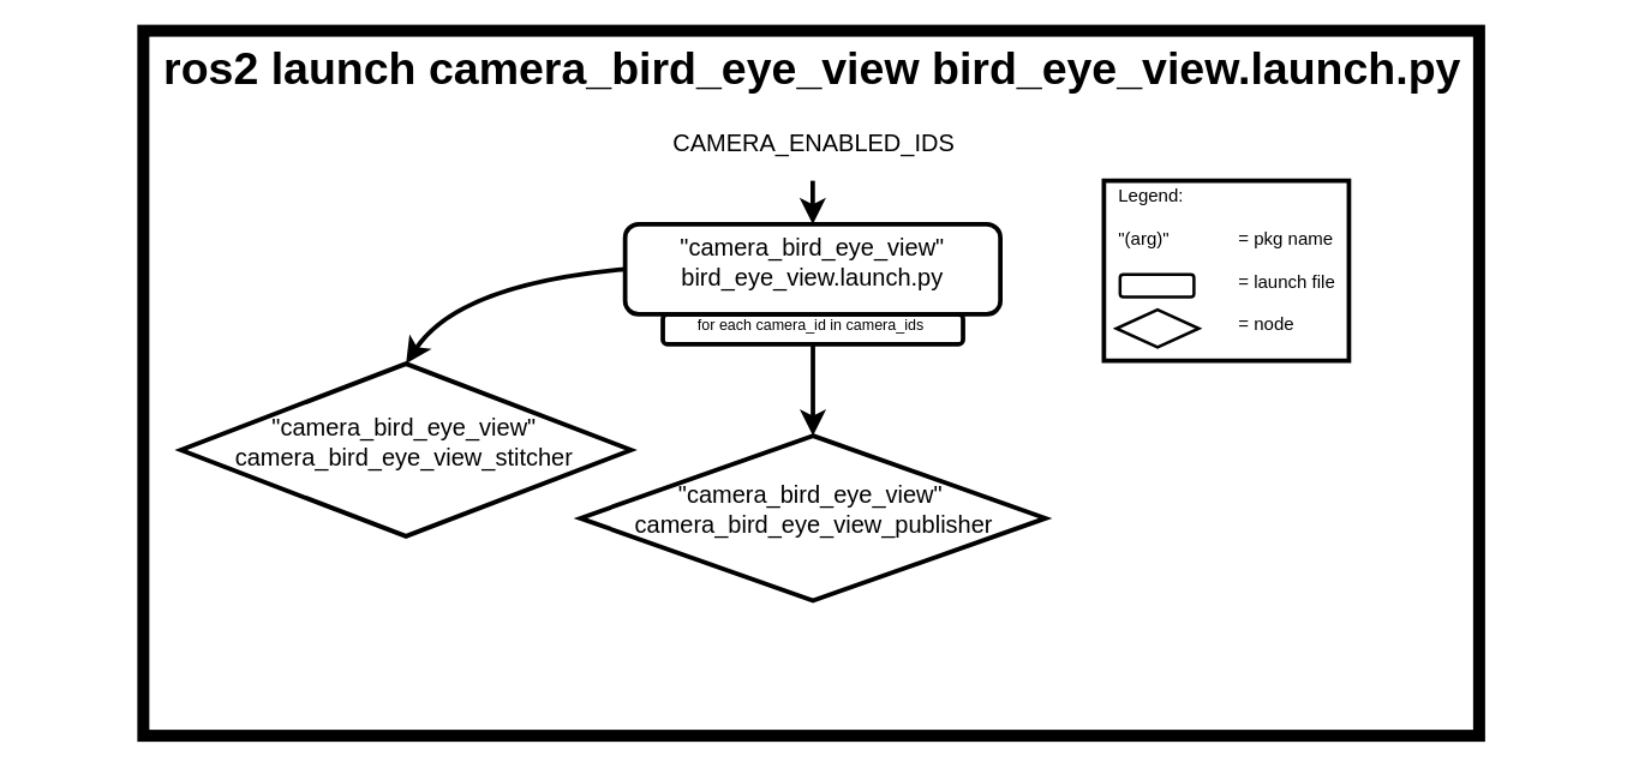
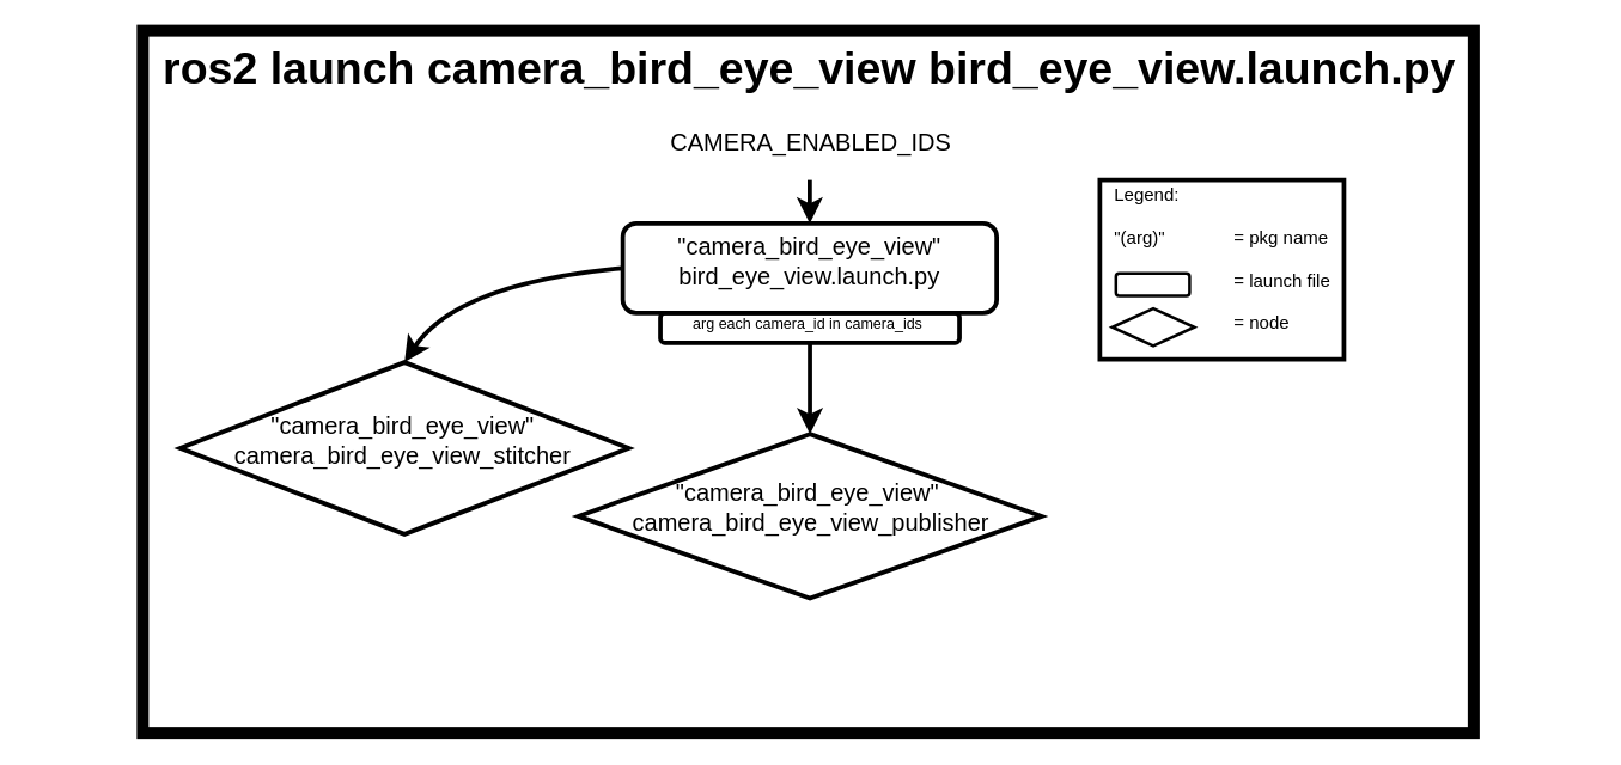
  <mxCell id="0" />
  <mxCell id="1" parent="0" />
  <mxCell id="2" value="" style="rounded=0;whiteSpace=wrap;html=1;fillColor=light-dark(#FFFFFF,#FFFFFF);strokeWidth=8;strokeColor=light-dark(#000000,#000000);" vertex="1" parent="1"><mxGeometry x="95" y="20" width="890" height="470" as="geometry" /></mxCell>
  <mxCell id="3" value="&lt;h1&gt;&lt;font style=&quot;color: light-dark(rgb(0, 0, 0), rgb(0, 0, 0)); font-size: 30px;&quot;&gt;ros2 launch camera_bird_eye_view bird_eye_view.launch.py&lt;/font&gt;&lt;/h1&gt;" style="text;html=1;align=center;verticalAlign=middle;whiteSpace=wrap;rounded=0;fontSize=16;" parent="1" vertex="1"><mxGeometry x="20.13" y="30" width="1041.75" height="30" as="geometry" /></mxCell>
  <mxCell id="4" value="" style="rounded=1;whiteSpace=wrap;html=1;fillColor=none;strokeColor=light-dark(#000000,#000000);strokeWidth=3;" parent="1" vertex="1"><mxGeometry x="416" y="149" width="250" height="60" as="geometry" /></mxCell>
  <mxCell id="5" value="&lt;div align=&quot;center&quot;&gt;&lt;span style=&quot;color: light-dark(rgb(0, 0, 0), rgb(0, 0, 0));&quot;&gt;&quot;camera_bird_eye_view&quot;&lt;/span&gt;&lt;/div&gt;&lt;div align=&quot;center&quot;&gt;&lt;span style=&quot;color: light-dark(rgb(0, 0, 0), rgb(0, 0, 0));&quot;&gt;bird_eye_view.launch.py&lt;/span&gt;&lt;/div&gt;" style="text;strokeColor=none;fillColor=none;html=1;align=center;verticalAlign=middle;whiteSpace=wrap;rounded=0;fontSize=16;" parent="1" vertex="1"><mxGeometry x="489.25" y="159" width="103.75" height="30" as="geometry" /></mxCell>
  <mxCell id="6" value="" style="endArrow=classic;html=1;rounded=0;fontSize=12;startSize=8;endSize=8;curved=1;strokeColor=light-dark(#000000,#000000);entryX=0.5;entryY=0;entryDx=0;entryDy=0;exitX=0;exitY=0.5;exitDx=0;exitDy=0;strokeWidth=3;" parent="1" source="4" target="7" edge="1"><mxGeometry width="50" height="50" relative="1" as="geometry"><mxPoint x="546" y="396" as="sourcePoint" /><mxPoint x="541" y="509" as="targetPoint" /><Array as="points"><mxPoint x="305" y="189" /></Array></mxGeometry></mxCell>
  <mxCell id="7" value="" style="rhombus;whiteSpace=wrap;html=1;fillColor=none;strokeColor=light-dark(#000000,#000000);strokeWidth=3;" parent="1" vertex="1"><mxGeometry x="120" y="242" width="300" height="115" as="geometry" /></mxCell>
  <mxCell id="8" value="&lt;div&gt;&lt;span style=&quot;color: light-dark(rgb(0, 0, 0), rgb(0, 0, 0));&quot;&gt;&quot;camera_bird_eye_view&quot;&amp;nbsp;&lt;/span&gt;&lt;/div&gt;&lt;div&gt;&lt;span style=&quot;color: light-dark(rgb(0, 0, 0), rgb(0, 0, 0));&quot;&gt;camera_bird_eye_view_publisher&lt;/span&gt;&lt;/div&gt;" style="text;strokeColor=none;fillColor=none;html=1;align=center;verticalAlign=middle;whiteSpace=wrap;rounded=0;fontSize=16;" parent="1" vertex="1"><mxGeometry x="482.26" y="324" width="120" height="30" as="geometry" /></mxCell>
  <mxCell id="9" value="" style="rounded=0;whiteSpace=wrap;html=1;fillColor=none;strokeColor=light-dark(#000000,#000000);strokeWidth=3;" vertex="1" parent="1"><mxGeometry x="735" y="120" width="163.25" height="120" as="geometry" /></mxCell>
  <mxCell id="10" value="&lt;div align=&quot;left&quot;&gt;&lt;span style=&quot;color: light-dark(rgb(0, 0, 0), rgb(0, 0, 0));&quot;&gt;Legend:&lt;/span&gt;&lt;/div&gt;&lt;div align=&quot;left&quot;&gt;&lt;span style=&quot;color: light-dark(rgb(0, 0, 0), rgb(0, 0, 0));&quot;&gt;&lt;br&gt;&lt;/span&gt;&lt;/div&gt;&lt;div align=&quot;left&quot;&gt;&lt;span style=&quot;color: light-dark(rgb(0, 0, 0), rgb(0, 0, 0));&quot;&gt;&lt;span style=&quot;white-space: pre;&quot;&gt;&quot;(arg)&quot;&lt;/span&gt;&lt;span style=&quot;white-space: pre;&quot;&gt;&#09;&lt;span style=&quot;white-space: pre;&quot;&gt;&#09;&lt;/span&gt;&lt;/span&gt;= pkg name&lt;/span&gt;&lt;/div&gt;&lt;div align=&quot;left&quot;&gt;&lt;span style=&quot;color: light-dark(rgb(0, 0, 0), rgb(0, 0, 0));&quot;&gt;&lt;br&gt;&lt;/span&gt;&lt;/div&gt;&lt;div align=&quot;left&quot;&gt;&lt;span style=&quot;color: light-dark(rgb(0, 0, 0), rgb(0, 0, 0));&quot;&gt;&lt;span style=&quot;white-space: pre;&quot;&gt;&#09;&lt;/span&gt;&lt;span style=&quot;white-space: pre;&quot;&gt;&#09;&lt;span style=&quot;white-space: pre;&quot;&gt;&#09;&lt;/span&gt;&lt;/span&gt;= launch file&lt;/span&gt;&lt;/div&gt;&lt;div align=&quot;left&quot;&gt;&lt;span style=&quot;color: light-dark(rgb(0, 0, 0), rgb(0, 0, 0));&quot;&gt;&lt;br&gt;&lt;/span&gt;&lt;/div&gt;&lt;div align=&quot;left&quot;&gt;&lt;span style=&quot;color: light-dark(rgb(0, 0, 0), rgb(0, 0, 0));&quot;&gt;&lt;span style=&quot;white-space: pre;&quot;&gt;&#09;&lt;/span&gt;&lt;span style=&quot;white-space: pre;&quot;&gt;&#09;&lt;/span&gt;&lt;span style=&quot;white-space: pre;&quot;&gt;&#09;&lt;/span&gt;= node&lt;/span&gt;&lt;/div&gt;" style="text;html=1;whiteSpace=wrap;strokeColor=none;fillColor=none;align=left;verticalAlign=middle;rounded=0;" vertex="1" parent="1"><mxGeometry x="743.25" y="138" width="149" height="70" as="geometry" /></mxCell>
  <mxCell id="11" value="" style="rounded=1;whiteSpace=wrap;html=1;fillColor=none;strokeColor=light-dark(#000000,#000000);strokeWidth=2;" vertex="1" parent="1"><mxGeometry x="745.75" y="182.5" width="49.25" height="15" as="geometry" /></mxCell>
  <mxCell id="12" value="" style="rhombus;whiteSpace=wrap;html=1;fillColor=none;strokeColor=light-dark(#000000,#000000);strokeWidth=2;" vertex="1" parent="1"><mxGeometry x="743.25" y="206" width="55" height="25" as="geometry" /></mxCell>
  <mxCell id="13" value="" style="rhombus;whiteSpace=wrap;html=1;fillColor=none;strokeColor=light-dark(#000000,#000000);strokeWidth=3;" vertex="1" parent="1"><mxGeometry x="386.13" y="290" width="310" height="110" as="geometry" /></mxCell>
  <mxCell id="14" value="&lt;div&gt;&lt;span style=&quot;color: light-dark(rgb(0, 0, 0), rgb(0, 0, 0));&quot;&gt;&quot;camera_bird_eye_view&quot;&lt;/span&gt;&lt;/div&gt;&lt;div&gt;&lt;span style=&quot;color: light-dark(rgb(0, 0, 0), rgb(0, 0, 0));&quot;&gt;camera_bird_eye_view_stitcher&lt;/span&gt;&lt;/div&gt;" style="text;strokeColor=none;fillColor=none;html=1;align=center;verticalAlign=middle;whiteSpace=wrap;rounded=0;fontSize=16;" vertex="1" parent="1"><mxGeometry x="209" y="279" width="120" height="30" as="geometry" /></mxCell>
  <mxCell id="15" value="" style="endArrow=classic;html=1;rounded=0;fontSize=12;startSize=8;endSize=8;curved=1;strokeColor=light-dark(#000000,#000000);entryX=0.5;entryY=0;entryDx=0;entryDy=0;strokeWidth=3;exitX=0.5;exitY=1;exitDx=0;exitDy=0;" edge="1" parent="1" source="16" target="13"><mxGeometry width="50" height="50" relative="1" as="geometry"><mxPoint x="525" y="329" as="sourcePoint" /><mxPoint x="541.12" y="309" as="targetPoint" /><Array as="points" /></mxGeometry></mxCell>
  <mxCell id="16" value="" style="rounded=1;whiteSpace=wrap;html=1;fillColor=none;strokeColor=light-dark(#000000,#000000);strokeWidth=3;" vertex="1" parent="1"><mxGeometry x="441.13" y="209" width="200" height="20" as="geometry" /></mxCell>
- <mxCell id="17" value="&lt;div align=&quot;center&quot;&gt;&lt;font style=&quot;font-size: 10px;&quot;&gt;&lt;span style=&quot;color: light-dark(rgb(0, 0, 0), rgb(0, 0, 0));&quot;&gt;for each camera_id in camera_ids&lt;/span&gt;&lt;/font&gt;&lt;/div&gt;" style="text;strokeColor=none;fillColor=none;html=1;align=center;verticalAlign=middle;whiteSpace=wrap;rounded=0;fontSize=16;" vertex="1" parent="1"><mxGeometry x="450" y="199" width="180" height="30" as="geometry" /></mxCell>
+ <mxCell id="17" value="&lt;div align=&quot;center&quot;&gt;&lt;font style=&quot;font-size: 10px;&quot;&gt;&lt;span style=&quot;color: light-dark(rgb(0, 0, 0), rgb(0, 0, 0));&quot;&gt;arg each camera_id in camera_ids&lt;/span&gt;&lt;/font&gt;&lt;/div&gt;" style="text;strokeColor=none;fillColor=none;html=1;align=center;verticalAlign=middle;whiteSpace=wrap;rounded=0;fontSize=16;" vertex="1" parent="1"><mxGeometry x="450" y="199" width="180" height="30" as="geometry" /></mxCell>
  <mxCell id="18" value="" style="endArrow=classic;html=1;rounded=0;fontSize=12;startSize=8;endSize=8;curved=1;strokeColor=light-dark(#000000,#000000);entryX=0.5;entryY=0;entryDx=0;entryDy=0;strokeWidth=3;" edge="1" parent="1" target="4"><mxGeometry width="50" height="50" relative="1" as="geometry"><mxPoint x="541" y="120" as="sourcePoint" /><mxPoint x="505" y="138" as="targetPoint" /><Array as="points" /></mxGeometry></mxCell>
  <mxCell id="19" value="&lt;div align=&quot;center&quot;&gt;&lt;span style=&quot;color: light-dark(rgb(0, 0, 0), rgb(0, 0, 0));&quot;&gt;CAMERA_ENABLED_IDS&lt;/span&gt;&lt;/div&gt;" style="text;strokeColor=none;fillColor=none;html=1;align=center;verticalAlign=middle;whiteSpace=wrap;rounded=0;fontSize=16;" vertex="1" parent="1"><mxGeometry x="490.38" y="80" width="103.75" height="30" as="geometry" /></mxCell>
